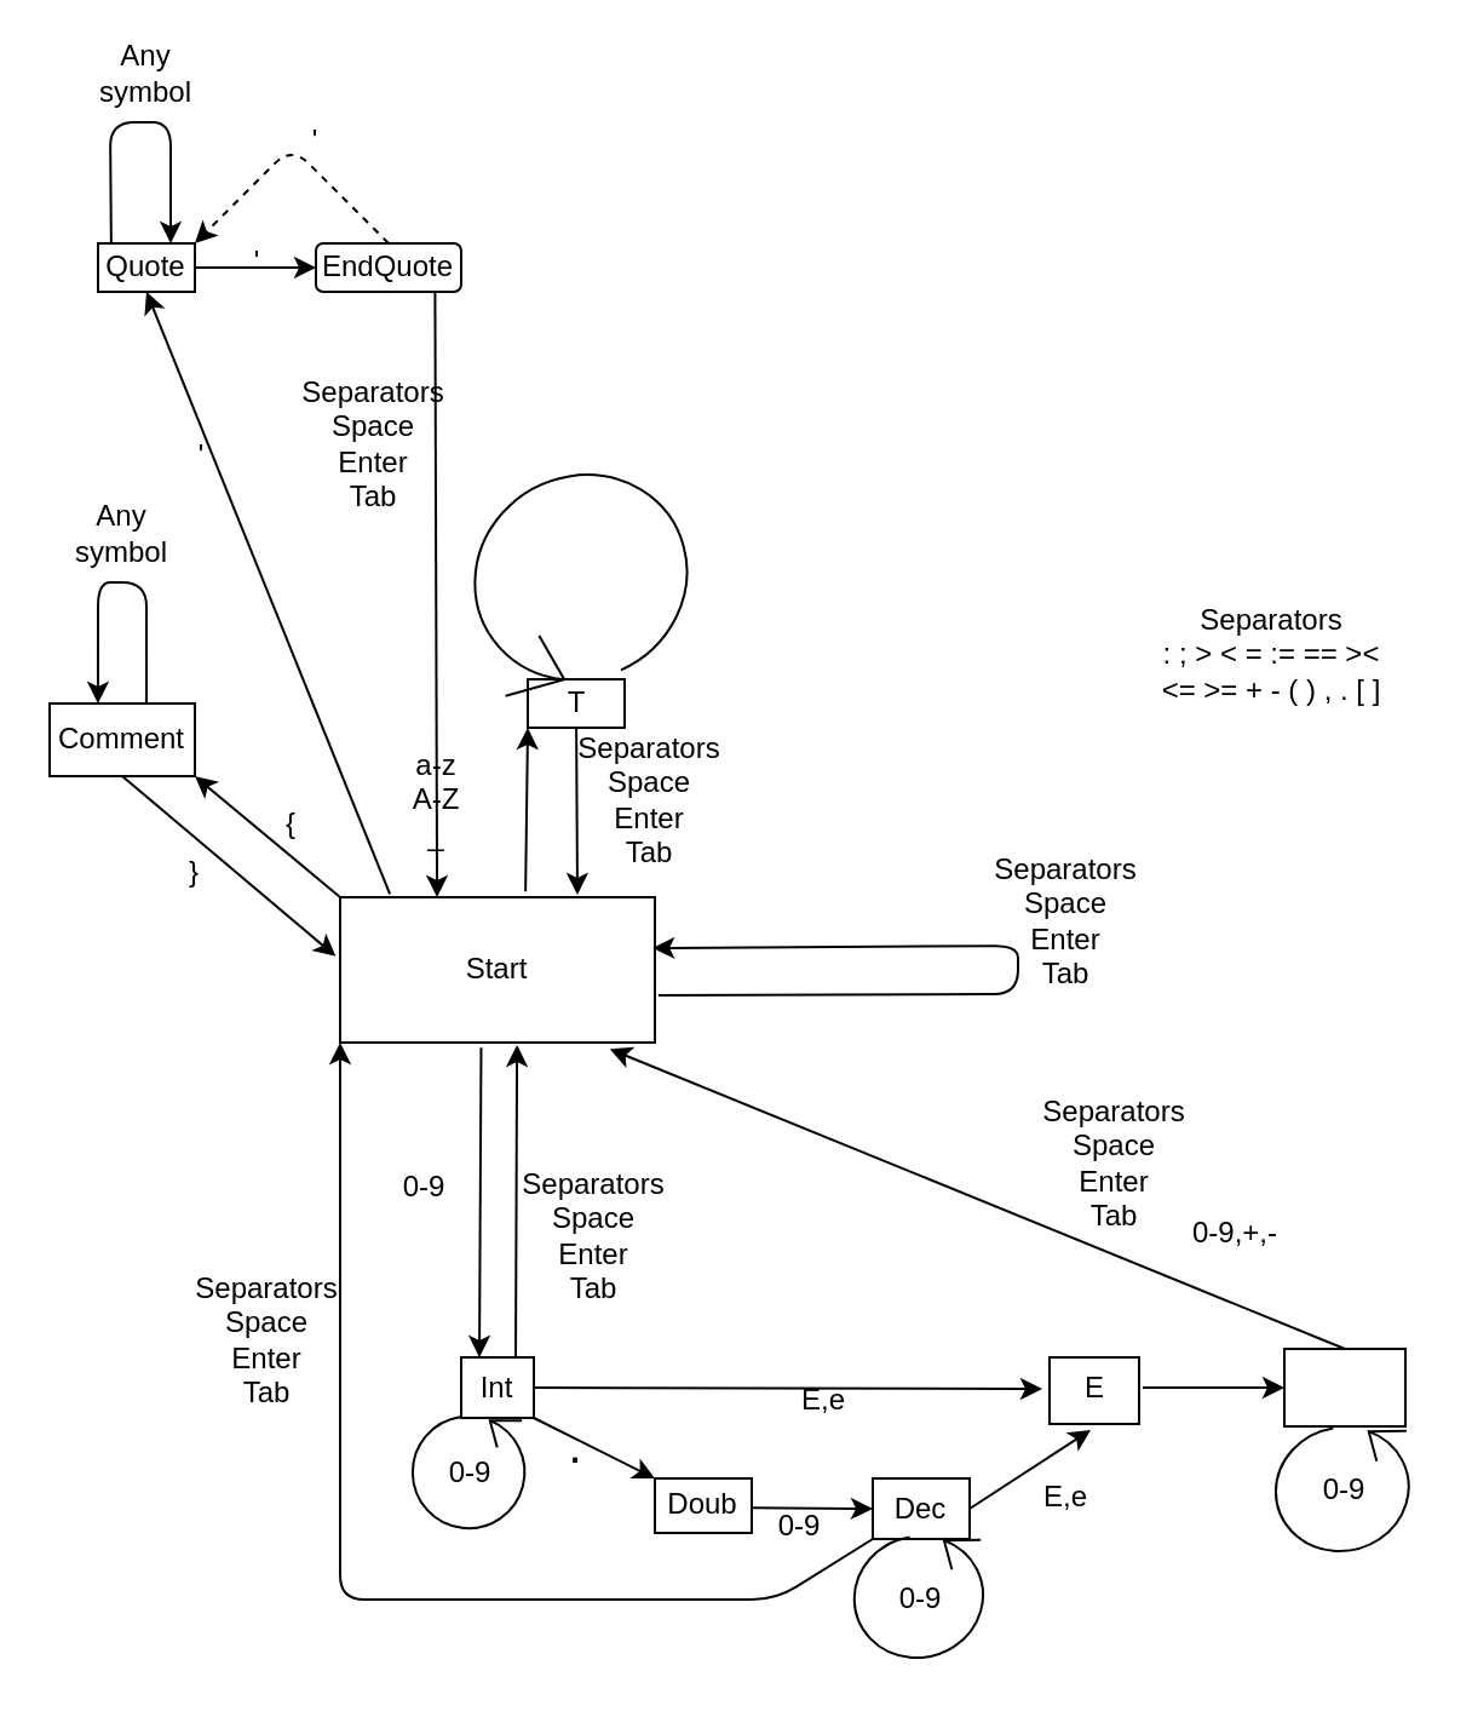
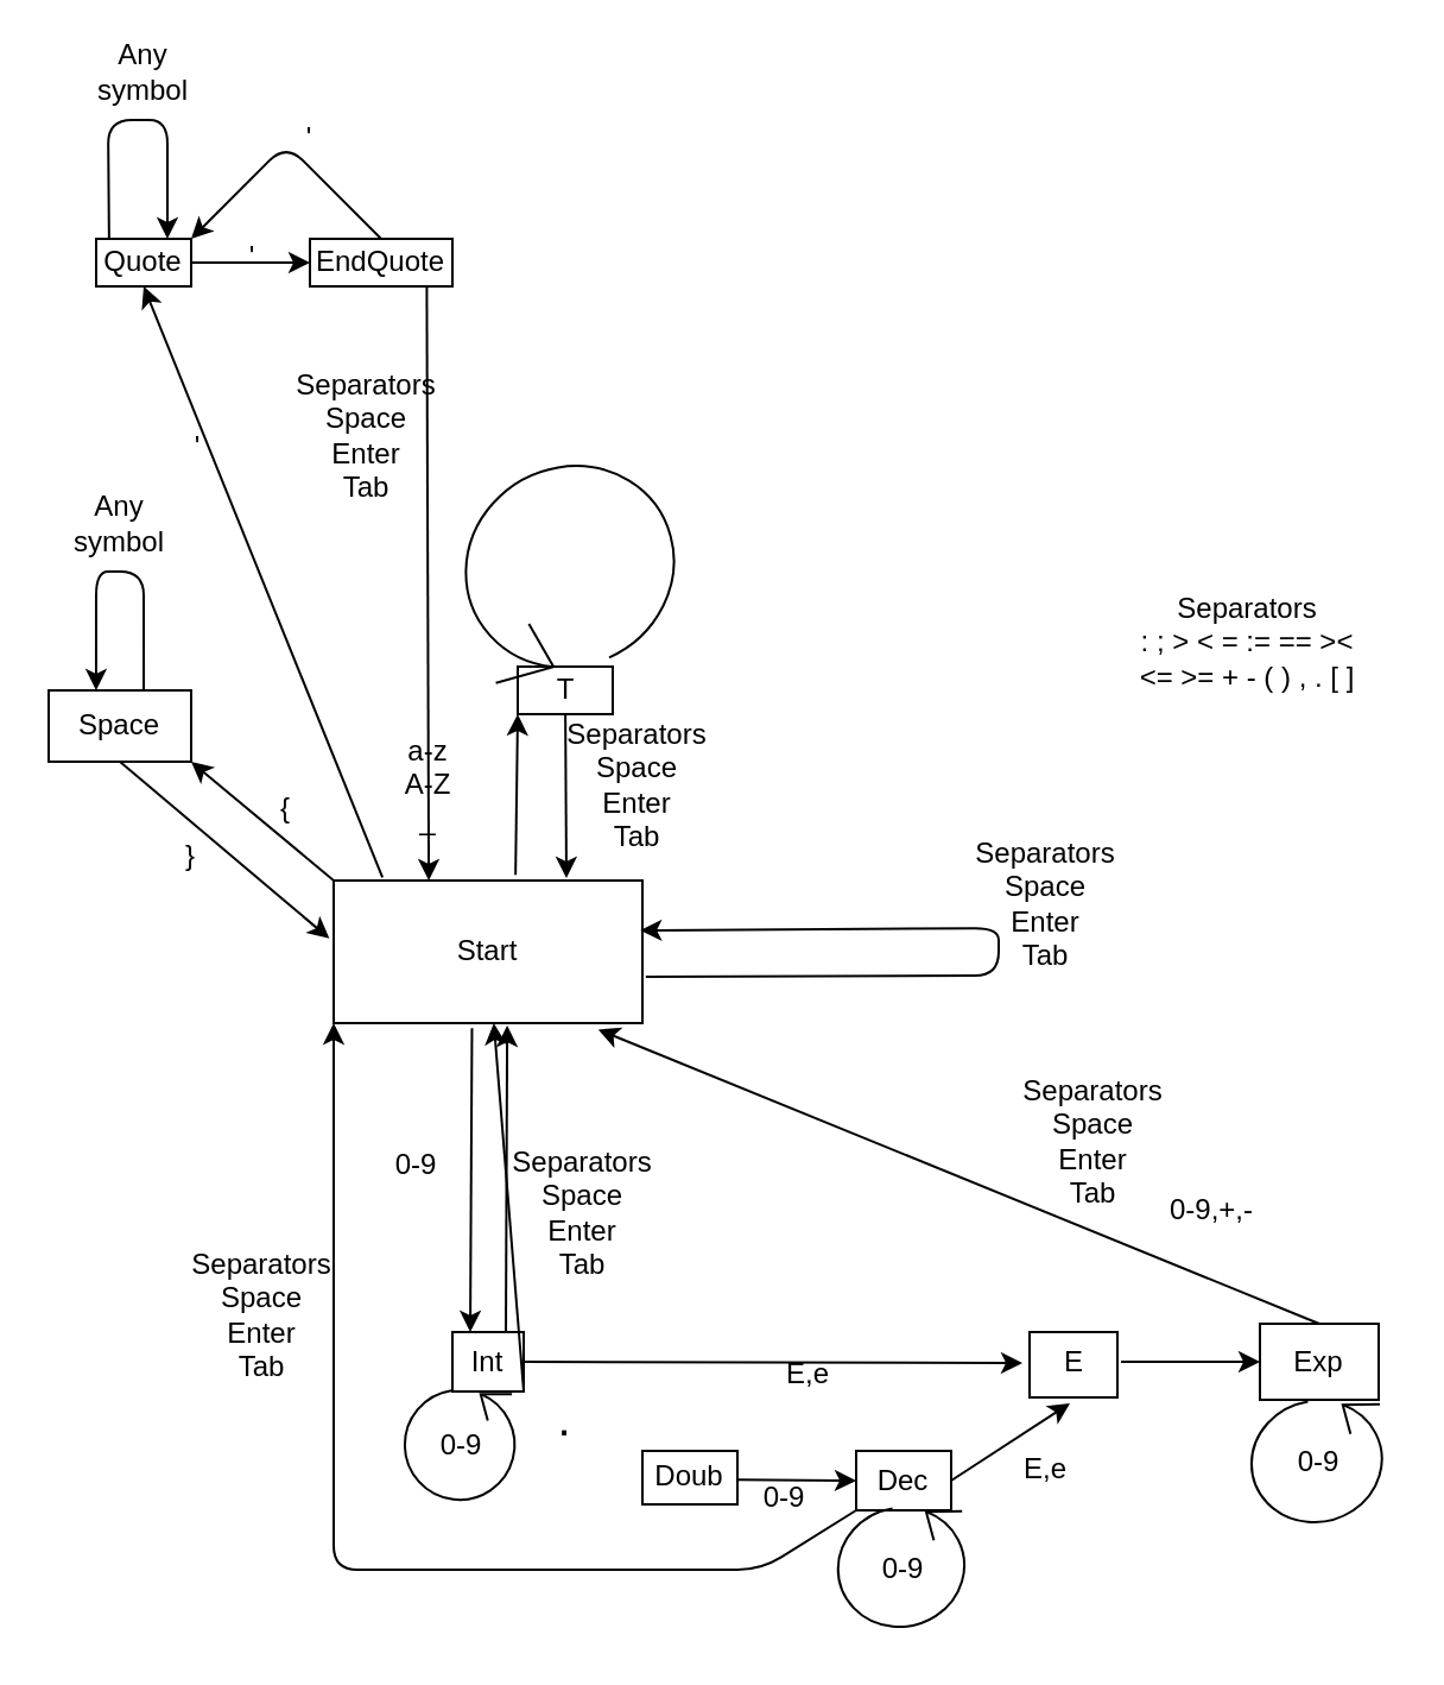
  <mxCell id="0" />
  <mxCell id="1" parent="0" />
  <mxCell id="2" value="Start" style="rounded=0;whiteSpace=wrap;html=1;" parent="1" vertex="1"><mxGeometry x="140" y="370" width="130" height="60" as="geometry" /></mxCell>
  <mxCell id="3" value="" style="endArrow=classic;html=1;exitX=0.589;exitY=-0.04;exitDx=0;exitDy=0;entryX=0;entryY=1;entryDx=0;entryDy=0;exitPerimeter=0;" parent="1" target="4" edge="1"><mxGeometry width="50" height="50" relative="1" as="geometry"><mxPoint x="216.57" y="367.6" as="sourcePoint" /><mxPoint x="320" y="320" as="targetPoint" /></mxGeometry></mxCell>
  <mxCell id="4" value="T" style="rounded=0;whiteSpace=wrap;html=1;" parent="1" vertex="1"><mxGeometry x="217.5" y="280" width="40" height="20" as="geometry" /></mxCell>
  <mxCell id="5" value="a-z&lt;br&gt;A-Z&lt;br&gt;_" style="text;html=1;strokeColor=none;fillColor=none;align=center;verticalAlign=middle;whiteSpace=wrap;rounded=0;" parent="1" vertex="1"><mxGeometry x="160" y="320" width="40" height="20" as="geometry" /></mxCell>
  <mxCell id="6" value="" style="shape=mxgraph.bpmn.loop;html=1;outlineConnect=0;rotation=-30;" parent="1" vertex="1"><mxGeometry x="187.5" y="192.5" width="100" height="90" as="geometry" /></mxCell>
  <mxCell id="7" style="edgeStyle=orthogonalEdgeStyle;rounded=0;orthogonalLoop=1;jettySize=auto;html=1;exitX=0.5;exitY=1;exitDx=0;exitDy=0;" parent="1" source="8" edge="1"><mxGeometry relative="1" as="geometry"><mxPoint x="204.857" y="585.19" as="targetPoint" /></mxGeometry></mxCell>
  <mxCell id="8" value="Int" style="rounded=0;whiteSpace=wrap;html=1;" parent="1" vertex="1"><mxGeometry x="190" y="560" width="30" height="25" as="geometry" /></mxCell>
  <mxCell id="9" value="" style="shape=mxgraph.bpmn.loop;html=1;outlineConnect=0;rotation=-195;" parent="1" vertex="1"><mxGeometry x="168" y="583" width="52" height="50" as="geometry" /></mxCell>
  <mxCell id="10" value="0-9" style="text;html=1;strokeColor=none;fillColor=none;align=center;verticalAlign=middle;whiteSpace=wrap;rounded=0;" parent="1" vertex="1"><mxGeometry x="174" y="598" width="40" height="20" as="geometry" /></mxCell>
  <mxCell id="11" value="Dec" style="rounded=0;whiteSpace=wrap;html=1;" parent="1" vertex="1"><mxGeometry x="360" y="610" width="40" height="25" as="geometry" /></mxCell>
  <mxCell id="12" value="&lt;span style=&quot;font-size: 20px&quot;&gt;.&lt;/span&gt;" style="text;html=1;strokeColor=none;fillColor=none;align=center;verticalAlign=middle;whiteSpace=wrap;rounded=0;strokeWidth=20;" parent="1" vertex="1"><mxGeometry x="225" y="585" width="25" height="22.5" as="geometry" /></mxCell>
  <mxCell id="13" value="Doub" style="rounded=0;whiteSpace=wrap;html=1;" parent="1" vertex="1"><mxGeometry x="270" y="610" width="40" height="22.5" as="geometry" /></mxCell>
  <mxCell id="14" value="0-9,+,-" style="text;html=1;strokeColor=none;fillColor=none;align=center;verticalAlign=middle;whiteSpace=wrap;rounded=0;" parent="1" vertex="1"><mxGeometry x="490" y="498.5" width="40" height="20" as="geometry" /></mxCell>
- <mxCell id="15" value="" style="endArrow=classic;html=1;entryX=0;entryY=0;entryDx=0;entryDy=0;exitX=1;exitY=1;exitDx=0;exitDy=0;" parent="1" source="8" target="13" edge="1"><mxGeometry width="50" height="50" relative="1" as="geometry"><mxPoint x="200" y="650" as="sourcePoint" /><mxPoint x="250" y="600" as="targetPoint" /></mxGeometry></mxCell>
+ <mxCell id="15" value="" style="endArrow=classic;html=1;exitX=1;exitY=1;exitDx=0;exitDy=0;" parent="1" source="8" target="2" edge="1"><mxGeometry width="50" height="50" relative="1" as="geometry"><mxPoint x="200" y="650" as="sourcePoint" /><mxPoint x="250" y="600" as="targetPoint" /></mxGeometry></mxCell>
  <mxCell id="16" value="" style="endArrow=classic;html=1;entryX=0;entryY=0.5;entryDx=0;entryDy=0;" parent="1" target="11" edge="1"><mxGeometry width="50" height="50" relative="1" as="geometry"><mxPoint x="310" y="622.16" as="sourcePoint" /><mxPoint x="350" y="622.16" as="targetPoint" /></mxGeometry></mxCell>
  <mxCell id="17" value="" style="shape=mxgraph.bpmn.loop;html=1;outlineConnect=0;rotation=-195;" parent="1" vertex="1"><mxGeometry x="350" y="632.5" width="60" height="54" as="geometry" /></mxCell>
  <mxCell id="18" value="0-9" style="text;html=1;strokeColor=none;fillColor=none;align=center;verticalAlign=middle;whiteSpace=wrap;rounded=0;" parent="1" vertex="1"><mxGeometry x="360" y="649.5" width="40" height="20" as="geometry" /></mxCell>
  <mxCell id="19" value="0-9" style="text;html=1;strokeColor=none;fillColor=none;align=center;verticalAlign=middle;whiteSpace=wrap;rounded=0;" parent="1" vertex="1"><mxGeometry x="310" y="620" width="40" height="20" as="geometry" /></mxCell>
  <mxCell id="20" value="" style="endArrow=classic;html=1;exitX=1;exitY=0.5;exitDx=0;exitDy=0;" parent="1" source="8" edge="1"><mxGeometry width="50" height="50" relative="1" as="geometry"><mxPoint x="300" y="580" as="sourcePoint" /><mxPoint x="430" y="573" as="targetPoint" /></mxGeometry></mxCell>
  <mxCell id="21" value="" style="rounded=0;whiteSpace=wrap;html=1;" parent="1" vertex="1"><mxGeometry x="433" y="560" width="37" height="27.5" as="geometry" /></mxCell>
  <mxCell id="22" value="E" style="text;html=1;strokeColor=none;fillColor=none;align=center;verticalAlign=middle;whiteSpace=wrap;rounded=0;" parent="1" vertex="1"><mxGeometry x="431.5" y="562.5" width="40" height="20" as="geometry" /></mxCell>
  <mxCell id="23" value="" style="endArrow=classic;html=1;exitX=1;exitY=0.5;exitDx=0;exitDy=0;" parent="1" source="11" edge="1"><mxGeometry width="50" height="50" relative="1" as="geometry"><mxPoint x="440" y="650" as="sourcePoint" /><mxPoint x="450" y="590" as="targetPoint" /></mxGeometry></mxCell>
  <mxCell id="24" value="E,e" style="text;html=1;strokeColor=none;fillColor=none;align=center;verticalAlign=middle;whiteSpace=wrap;rounded=0;" parent="1" vertex="1"><mxGeometry x="420" y="607.5" width="40" height="20" as="geometry" /></mxCell>
  <mxCell id="25" value="E,e" style="text;html=1;strokeColor=none;fillColor=none;align=center;verticalAlign=middle;whiteSpace=wrap;rounded=0;" parent="1" vertex="1"><mxGeometry x="320" y="567.5" width="40" height="20" as="geometry" /></mxCell>
  <mxCell id="26" value="" style="endArrow=classic;html=1;exitX=1;exitY=0.5;exitDx=0;exitDy=0;entryX=0;entryY=0.5;entryDx=0;entryDy=0;" parent="1" source="22" target="27" edge="1"><mxGeometry width="50" height="50" relative="1" as="geometry"><mxPoint x="520" y="650" as="sourcePoint" /><mxPoint x="520" y="573" as="targetPoint" /></mxGeometry></mxCell>
  <mxCell id="27" value="" style="rounded=0;whiteSpace=wrap;html=1;" parent="1" vertex="1"><mxGeometry x="530" y="556.5" width="50" height="32" as="geometry" /></mxCell>
+ <mxCell id="28" value="Exp" style="text;html=1;strokeColor=none;fillColor=none;align=center;verticalAlign=middle;whiteSpace=wrap;rounded=0;" parent="1" vertex="1"><mxGeometry x="535" y="563" width="40" height="20" as="geometry" /></mxCell>
  <mxCell id="29" value="" style="shape=mxgraph.bpmn.loop;html=1;outlineConnect=0;rotation=-195;" parent="1" vertex="1"><mxGeometry x="524" y="587.5" width="62" height="55" as="geometry" /></mxCell>
  <mxCell id="30" value="0-9" style="text;html=1;strokeColor=none;fillColor=none;align=center;verticalAlign=middle;whiteSpace=wrap;rounded=0;" parent="1" vertex="1"><mxGeometry x="535" y="605" width="40" height="20" as="geometry" /></mxCell>
  <mxCell id="31" value="Separators&lt;br&gt;:&amp;nbsp;; &amp;gt; &amp;lt; = := == &amp;gt;&amp;lt; &amp;lt;= &amp;gt;= + - ( ) , . [ ]" style="text;html=1;strokeColor=none;fillColor=none;align=center;verticalAlign=middle;whiteSpace=wrap;rounded=0;" parent="1" vertex="1"><mxGeometry x="475" y="250" width="100" height="40" as="geometry" /></mxCell>
  <mxCell id="32" value="" style="endArrow=classic;html=1;exitX=1.011;exitY=0.674;exitDx=0;exitDy=0;exitPerimeter=0;entryX=0.993;entryY=0.35;entryDx=0;entryDy=0;entryPerimeter=0;" parent="1" edge="1"><mxGeometry width="50" height="50" relative="1" as="geometry"><mxPoint x="271.43" y="410.44" as="sourcePoint" /><mxPoint x="269.09" y="391" as="targetPoint" /><Array as="points"><mxPoint x="420" y="410" /><mxPoint x="420" y="390" /></Array></mxGeometry></mxCell>
  <mxCell id="33" value="" style="endArrow=classic;html=1;exitX=0.158;exitY=-0.021;exitDx=0;exitDy=0;exitPerimeter=0;entryX=0.5;entryY=1;entryDx=0;entryDy=0;" parent="1" edge="1" target="35"><mxGeometry width="50" height="50" relative="1" as="geometry"><mxPoint x="160.54" y="368.74" as="sourcePoint" /><mxPoint x="161" y="150" as="targetPoint" /><Array as="points" /></mxGeometry></mxCell>
  <mxCell id="34" value="" style="rounded=0;whiteSpace=wrap;html=1;" parent="1" vertex="1"><mxGeometry x="40" y="100" width="40" height="20" as="geometry" /></mxCell>
  <mxCell id="35" value="Quote" style="text;html=1;strokeColor=none;fillColor=none;align=center;verticalAlign=middle;whiteSpace=wrap;rounded=0;" parent="1" vertex="1"><mxGeometry x="40" y="100" width="40" height="20" as="geometry" /></mxCell>
  <mxCell id="36" value="" style="endArrow=classic;html=1;entryX=0.308;entryY=0;entryDx=0;entryDy=0;entryPerimeter=0;exitX=0.82;exitY=0.94;exitDx=0;exitDy=0;exitPerimeter=0;" parent="1" source="59" edge="1"><mxGeometry width="50" height="50" relative="1" as="geometry"><mxPoint x="180" y="140" as="sourcePoint" /><mxPoint x="180.04" y="370" as="targetPoint" /></mxGeometry></mxCell>
  <mxCell id="37" value="'" style="text;html=1;strokeColor=none;fillColor=none;align=center;verticalAlign=middle;whiteSpace=wrap;rounded=0;" parent="1" vertex="1"><mxGeometry y="182.5" width="26" height="10" as="geometry" x="70" /></mxCell>
  <mxCell id="38" value="'" style="text;html=1;strokeColor=none;fillColor=none;align=center;verticalAlign=middle;whiteSpace=wrap;rounded=0;" parent="1" vertex="1"><mxGeometry x="96" y="100" width="20" height="15" as="geometry" /></mxCell>
  <mxCell id="39" value="" style="endArrow=classic;html=1;exitX=0.136;exitY=-0.007;exitDx=0;exitDy=0;exitPerimeter=0;entryX=0.75;entryY=0;entryDx=0;entryDy=0;" parent="1" source="35" target="35" edge="1"><mxGeometry width="50" height="50" relative="1" as="geometry"><mxPoint x="220" y="110" as="sourcePoint" /><mxPoint x="235" y="60" as="targetPoint" /><Array as="points"><mxPoint x="45" y="50" /><mxPoint y="50" x="70" /></Array></mxGeometry></mxCell>
  <mxCell id="40" value="" style="endArrow=classic;html=1;entryX=0.25;entryY=0;entryDx=0;entryDy=0;exitX=0.448;exitY=1.036;exitDx=0;exitDy=0;exitPerimeter=0;" parent="1" target="8" edge="1"><mxGeometry width="50" height="50" relative="1" as="geometry"><mxPoint x="198.24" y="432.16" as="sourcePoint" /><mxPoint x="210" y="440" as="targetPoint" /></mxGeometry></mxCell>
  <mxCell id="41" value="0-9" style="text;html=1;strokeColor=none;fillColor=none;align=center;verticalAlign=middle;whiteSpace=wrap;rounded=0;" parent="1" vertex="1"><mxGeometry x="150" y="480" width="50" height="20" as="geometry" /></mxCell>
  <mxCell id="42" value="" style="endArrow=classic;html=1;entryX=0.857;entryY=1.045;entryDx=0;entryDy=0;entryPerimeter=0;exitX=0.5;exitY=0;exitDx=0;exitDy=0;" parent="1" source="27" edge="1"><mxGeometry width="50" height="50" relative="1" as="geometry"><mxPoint x="280" y="510" as="sourcePoint" /><mxPoint x="251.41" y="432.7" as="targetPoint" /></mxGeometry></mxCell>
  <mxCell id="43" value="" style="endArrow=classic;html=1;" parent="1" source="4" edge="1"><mxGeometry width="50" height="50" relative="1" as="geometry"><mxPoint x="280" y="350" as="sourcePoint" /><mxPoint x="238" y="369" as="targetPoint" /></mxGeometry></mxCell>
  <mxCell id="44" value="Separators&lt;br&gt;Space&lt;br&gt;Enter&lt;br&gt;Tab" style="text;html=1;strokeColor=none;fillColor=none;align=center;verticalAlign=middle;whiteSpace=wrap;rounded=0;" parent="1" vertex="1"><mxGeometry x="248" y="320" width="40" height="20" as="geometry" /></mxCell>
  <mxCell id="45" value="" style="endArrow=classic;html=1;exitX=0;exitY=0;exitDx=0;exitDy=0;" parent="1" edge="1"><mxGeometry width="50" height="50" relative="1" as="geometry"><mxPoint x="140" y="370" as="sourcePoint" /><mxPoint x="80" y="320" as="targetPoint" /></mxGeometry></mxCell>
- <mxCell id="46" value="Comment" style="rounded=0;whiteSpace=wrap;html=1;" parent="1" vertex="1"><mxGeometry x="20" y="290" width="60" height="30" as="geometry" /></mxCell>
+ <mxCell id="46" value="Space" style="rounded=0;whiteSpace=wrap;html=1;" parent="1" vertex="1"><mxGeometry x="20" y="290" width="60" height="30" as="geometry" /></mxCell>
  <mxCell id="47" value="" style="endArrow=classic;html=1;exitX=0.5;exitY=1;exitDx=0;exitDy=0;entryX=-0.014;entryY=0.407;entryDx=0;entryDy=0;entryPerimeter=0;" parent="1" source="46" edge="1"><mxGeometry width="50" height="50" relative="1" as="geometry"><mxPoint x="40" y="410" as="sourcePoint" /><mxPoint x="138.18" y="394.42" as="targetPoint" /></mxGeometry></mxCell>
  <mxCell id="48" value="{" style="text;html=1;strokeColor=none;fillColor=none;align=center;verticalAlign=middle;whiteSpace=wrap;rounded=0;" parent="1" vertex="1"><mxGeometry x="100" y="330" width="40" height="20" as="geometry" /></mxCell>
  <mxCell id="49" value="}" style="text;html=1;strokeColor=none;fillColor=none;align=center;verticalAlign=middle;whiteSpace=wrap;rounded=0;" parent="1" vertex="1"><mxGeometry x="60" y="350" width="40" height="20" as="geometry" /></mxCell>
  <mxCell id="50" value="" style="endArrow=classic;html=1;exitX=0.667;exitY=0;exitDx=0;exitDy=0;exitPerimeter=0;entryX=0.333;entryY=0;entryDx=0;entryDy=0;entryPerimeter=0;" parent="1" source="46" target="46" edge="1"><mxGeometry width="50" height="50" relative="1" as="geometry"><mxPoint x="30" y="270" as="sourcePoint" /><mxPoint x="50" y="240" as="targetPoint" /><Array as="points"><mxPoint x="60" y="240" /><mxPoint x="40" y="240" /></Array></mxGeometry></mxCell>
  <mxCell id="51" value="Any symbol" style="text;html=1;strokeColor=none;fillColor=none;align=center;verticalAlign=middle;whiteSpace=wrap;rounded=0;" parent="1" vertex="1"><mxGeometry x="30" y="210" width="40" height="20" as="geometry" /></mxCell>
  <mxCell id="52" value="" style="endArrow=classic;html=1;exitX=0.75;exitY=0;exitDx=0;exitDy=0;entryX=0.562;entryY=1.017;entryDx=0;entryDy=0;entryPerimeter=0;" parent="1" source="8" edge="1"><mxGeometry width="50" height="50" relative="1" as="geometry"><mxPoint x="240" y="550" as="sourcePoint" /><mxPoint x="213.06" y="431.02" as="targetPoint" /></mxGeometry></mxCell>
  <mxCell id="53" value="" style="endArrow=classic;html=1;entryX=0;entryY=1;entryDx=0;entryDy=0;exitX=0;exitY=1;exitDx=0;exitDy=0;" parent="1" source="11" edge="1"><mxGeometry width="50" height="50" relative="1" as="geometry"><mxPoint x="340" y="660" as="sourcePoint" /><mxPoint x="140" y="430" as="targetPoint" /><Array as="points"><mxPoint x="320" y="660" /><mxPoint x="140" y="660" /></Array></mxGeometry></mxCell>
  <mxCell id="54" value="Separators&lt;br&gt;Space&lt;br&gt;Enter&lt;br&gt;Tab" style="text;html=1;strokeColor=none;fillColor=none;align=center;verticalAlign=middle;whiteSpace=wrap;rounded=0;" parent="1" vertex="1"><mxGeometry x="440" y="470" width="40" height="20" as="geometry" /></mxCell>
  <mxCell id="55" value="Separators&lt;br&gt;Space&lt;br&gt;Enter&lt;br&gt;Tab" style="text;html=1;strokeColor=none;fillColor=none;align=center;verticalAlign=middle;whiteSpace=wrap;rounded=0;" parent="1" vertex="1"><mxGeometry x="225" y="500" width="40" height="20" as="geometry" /></mxCell>
  <mxCell id="56" value="Separators&lt;br&gt;Space&lt;br&gt;Enter&lt;br&gt;Tab" style="text;html=1;strokeColor=none;fillColor=none;align=center;verticalAlign=middle;whiteSpace=wrap;rounded=0;" parent="1" vertex="1"><mxGeometry x="90" y="543" width="40" height="20" as="geometry" /></mxCell>
  <mxCell id="57" value="Any symbol" style="text;html=1;strokeColor=none;fillColor=none;align=center;verticalAlign=middle;whiteSpace=wrap;rounded=0;" parent="1" vertex="1"><mxGeometry x="40" y="20" width="40" height="20" as="geometry" /></mxCell>
  <mxCell id="58" value="Separators&lt;br&gt;Space&lt;br&gt;Enter&lt;br&gt;Tab" style="text;html=1;strokeColor=none;fillColor=none;align=center;verticalAlign=middle;whiteSpace=wrap;rounded=0;" parent="1" vertex="1"><mxGeometry x="420" y="370" width="40" height="20" as="geometry" /></mxCell>
- <mxCell id="59" value="EndQuote" style="whiteSpace=wrap;html=1;rounded=1;" vertex="1" parent="1"><mxGeometry x="130" y="100" width="60" height="20" as="geometry" /></mxCell>
+ <mxCell id="59" value="EndQuote" style="rounded=0;whiteSpace=wrap;html=1;" vertex="1" parent="1"><mxGeometry x="130" y="100" width="60" height="20" as="geometry" /></mxCell>
  <mxCell id="60" value="" style="endArrow=classic;html=1;entryX=0;entryY=0.5;entryDx=0;entryDy=0;" edge="1" parent="1" target="59"><mxGeometry width="50" height="50" relative="1" as="geometry"><mxPoint x="80" y="110" as="sourcePoint" /><mxPoint x="130" y="60" as="targetPoint" /></mxGeometry></mxCell>
  <mxCell id="61" value="Separators&lt;br&gt;Space&lt;br&gt;Enter&lt;br&gt;Tab" style="text;html=1;strokeColor=none;fillColor=none;align=center;verticalAlign=middle;whiteSpace=wrap;rounded=0;" vertex="1" parent="1"><mxGeometry x="134" y="172.5" width="40" height="20" as="geometry" /></mxCell>
- <mxCell id="62" value="" style="endArrow=classic;html=1;exitX=0.5;exitY=0;exitDx=0;exitDy=0;entryX=1;entryY=0;entryDx=0;entryDy=0;dashed=1;" edge="1" parent="1" source="59" target="35"><mxGeometry width="50" height="50" relative="1" as="geometry"><mxPoint x="150" y="90" as="sourcePoint" /><mxPoint x="150" y="40" as="targetPoint" /><Array as="points"><mxPoint x="120" y="60" /></Array></mxGeometry></mxCell>
+ <mxCell id="62" value="" style="endArrow=classic;html=1;exitX=0.5;exitY=0;exitDx=0;exitDy=0;entryX=1;entryY=0;entryDx=0;entryDy=0;" edge="1" parent="1" source="59" target="35"><mxGeometry width="50" height="50" relative="1" as="geometry"><mxPoint x="150" y="90" as="sourcePoint" /><mxPoint x="150" y="40" as="targetPoint" /><Array as="points"><mxPoint x="120" y="60" /></Array></mxGeometry></mxCell>
  <mxCell id="63" value="'" style="text;html=1;strokeColor=none;fillColor=none;align=center;verticalAlign=middle;whiteSpace=wrap;rounded=0;" vertex="1" parent="1"><mxGeometry x="120" y="50" width="20" height="15" as="geometry" /></mxCell>
